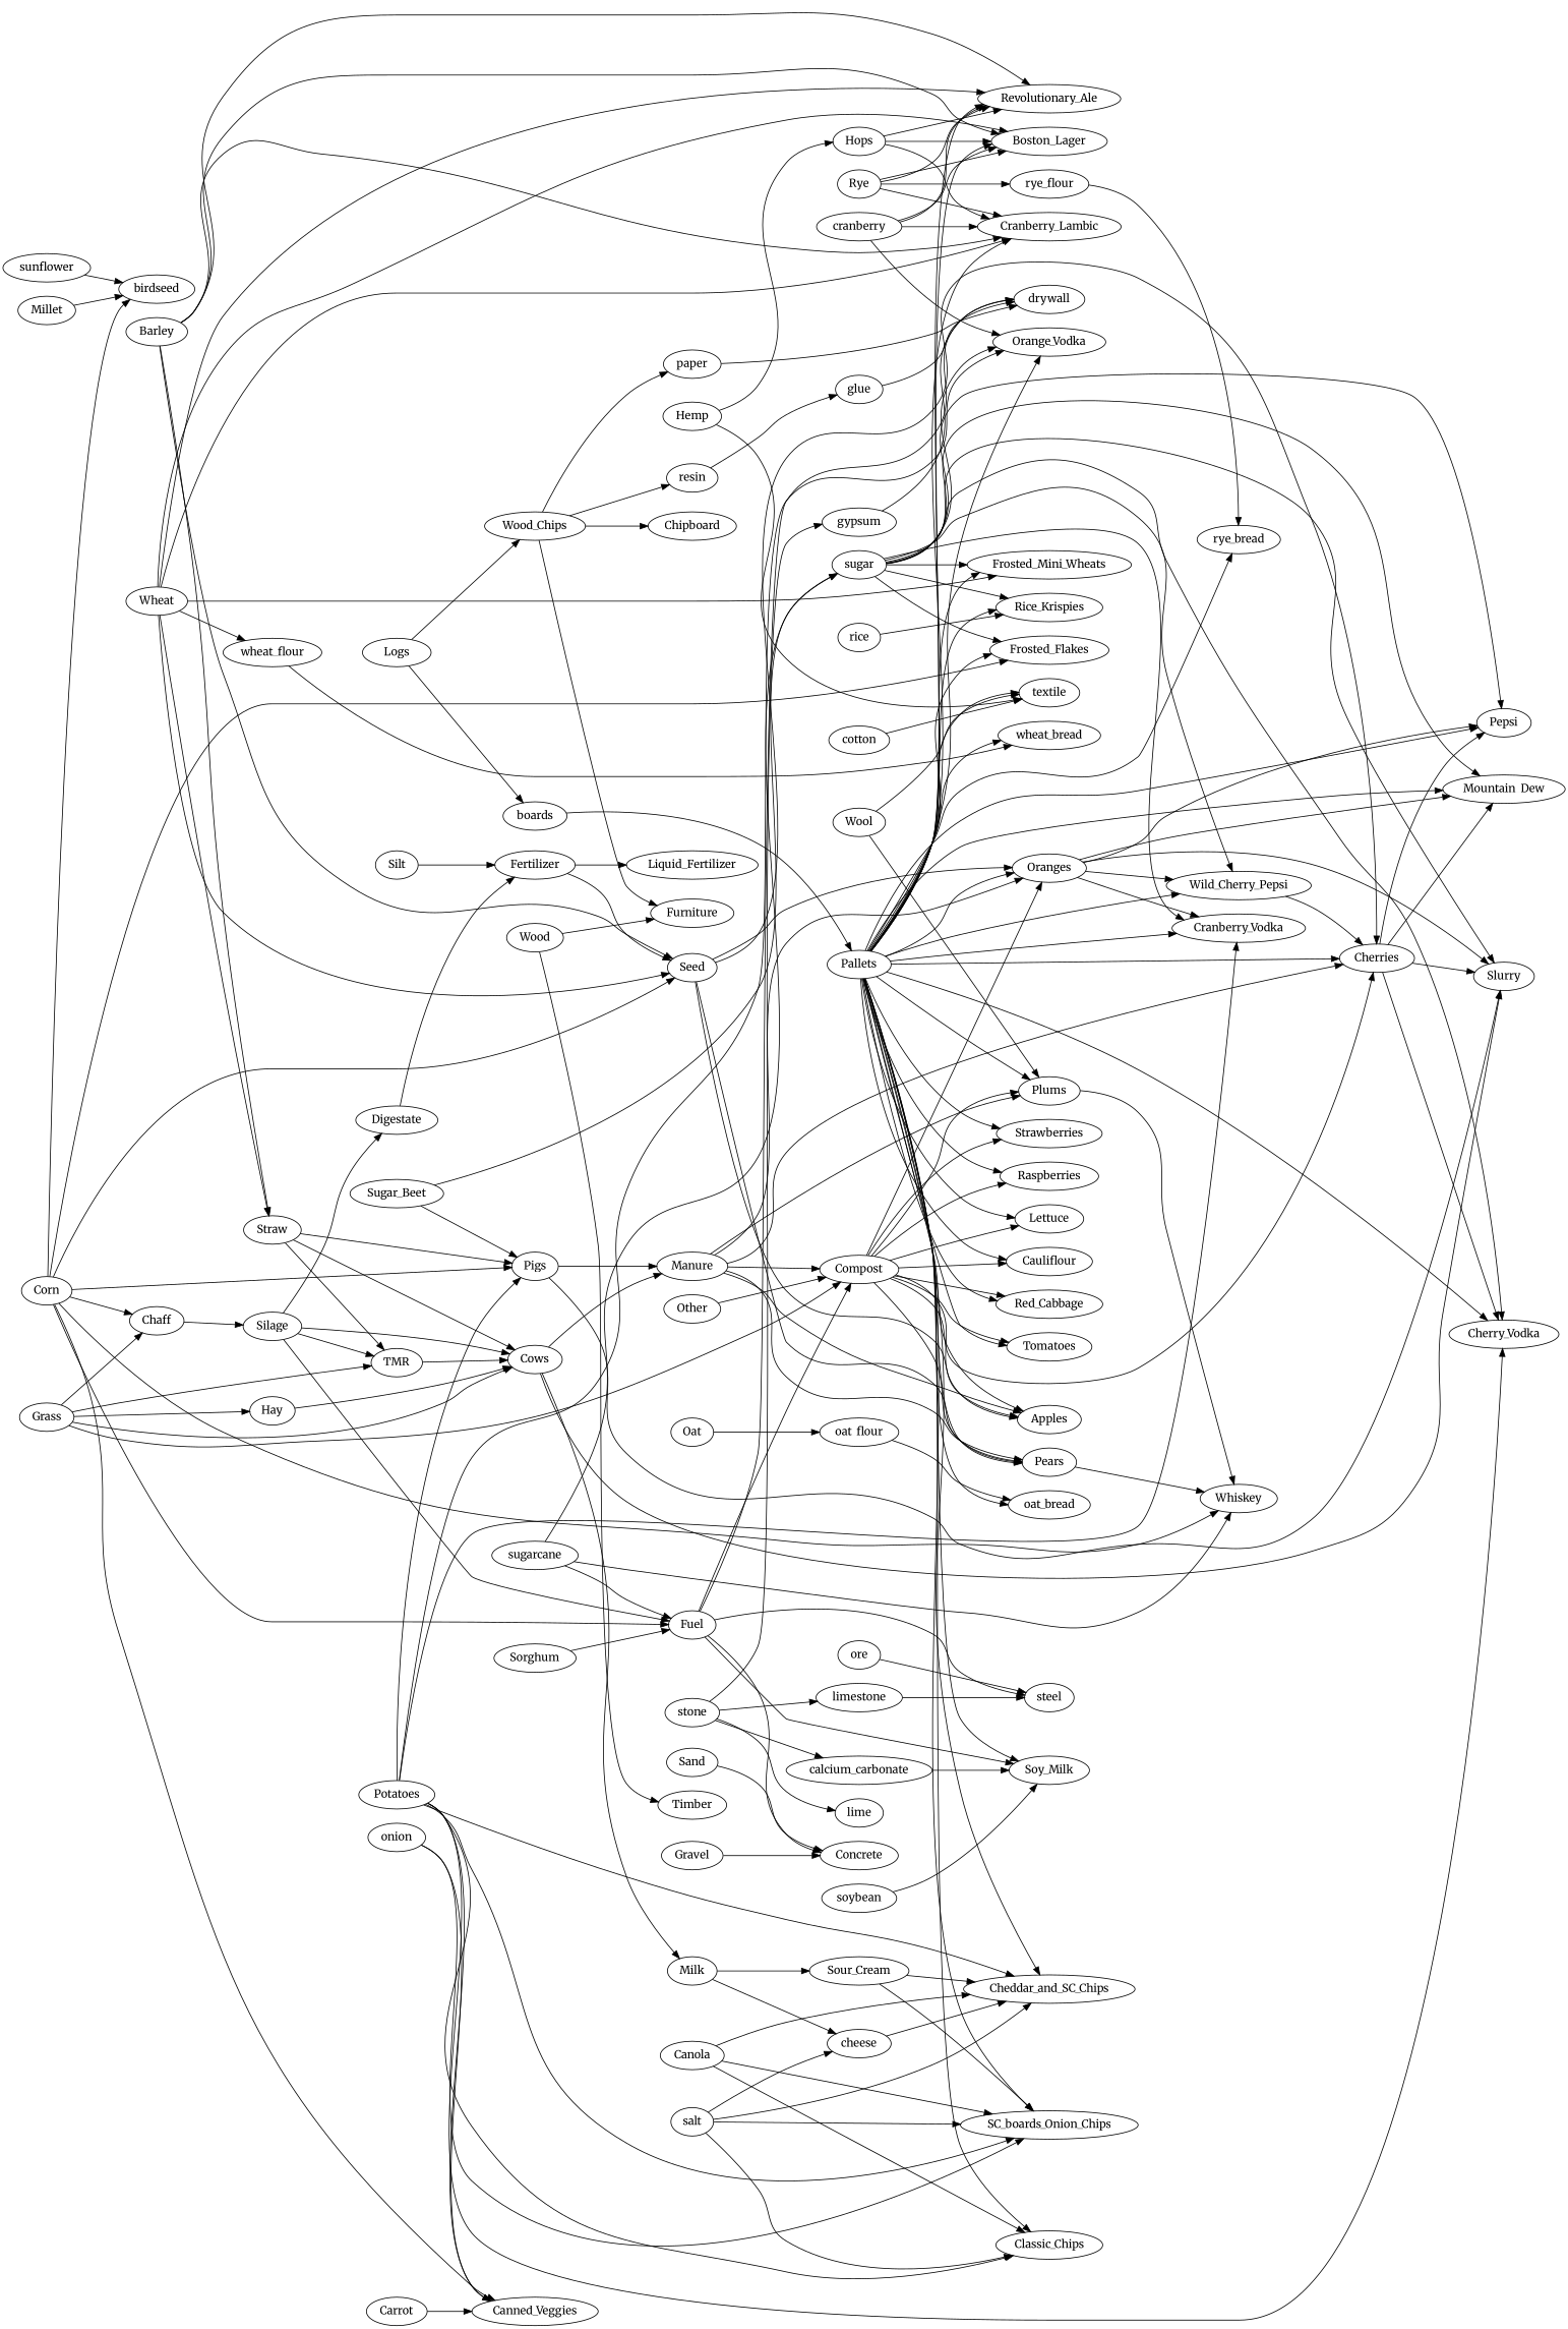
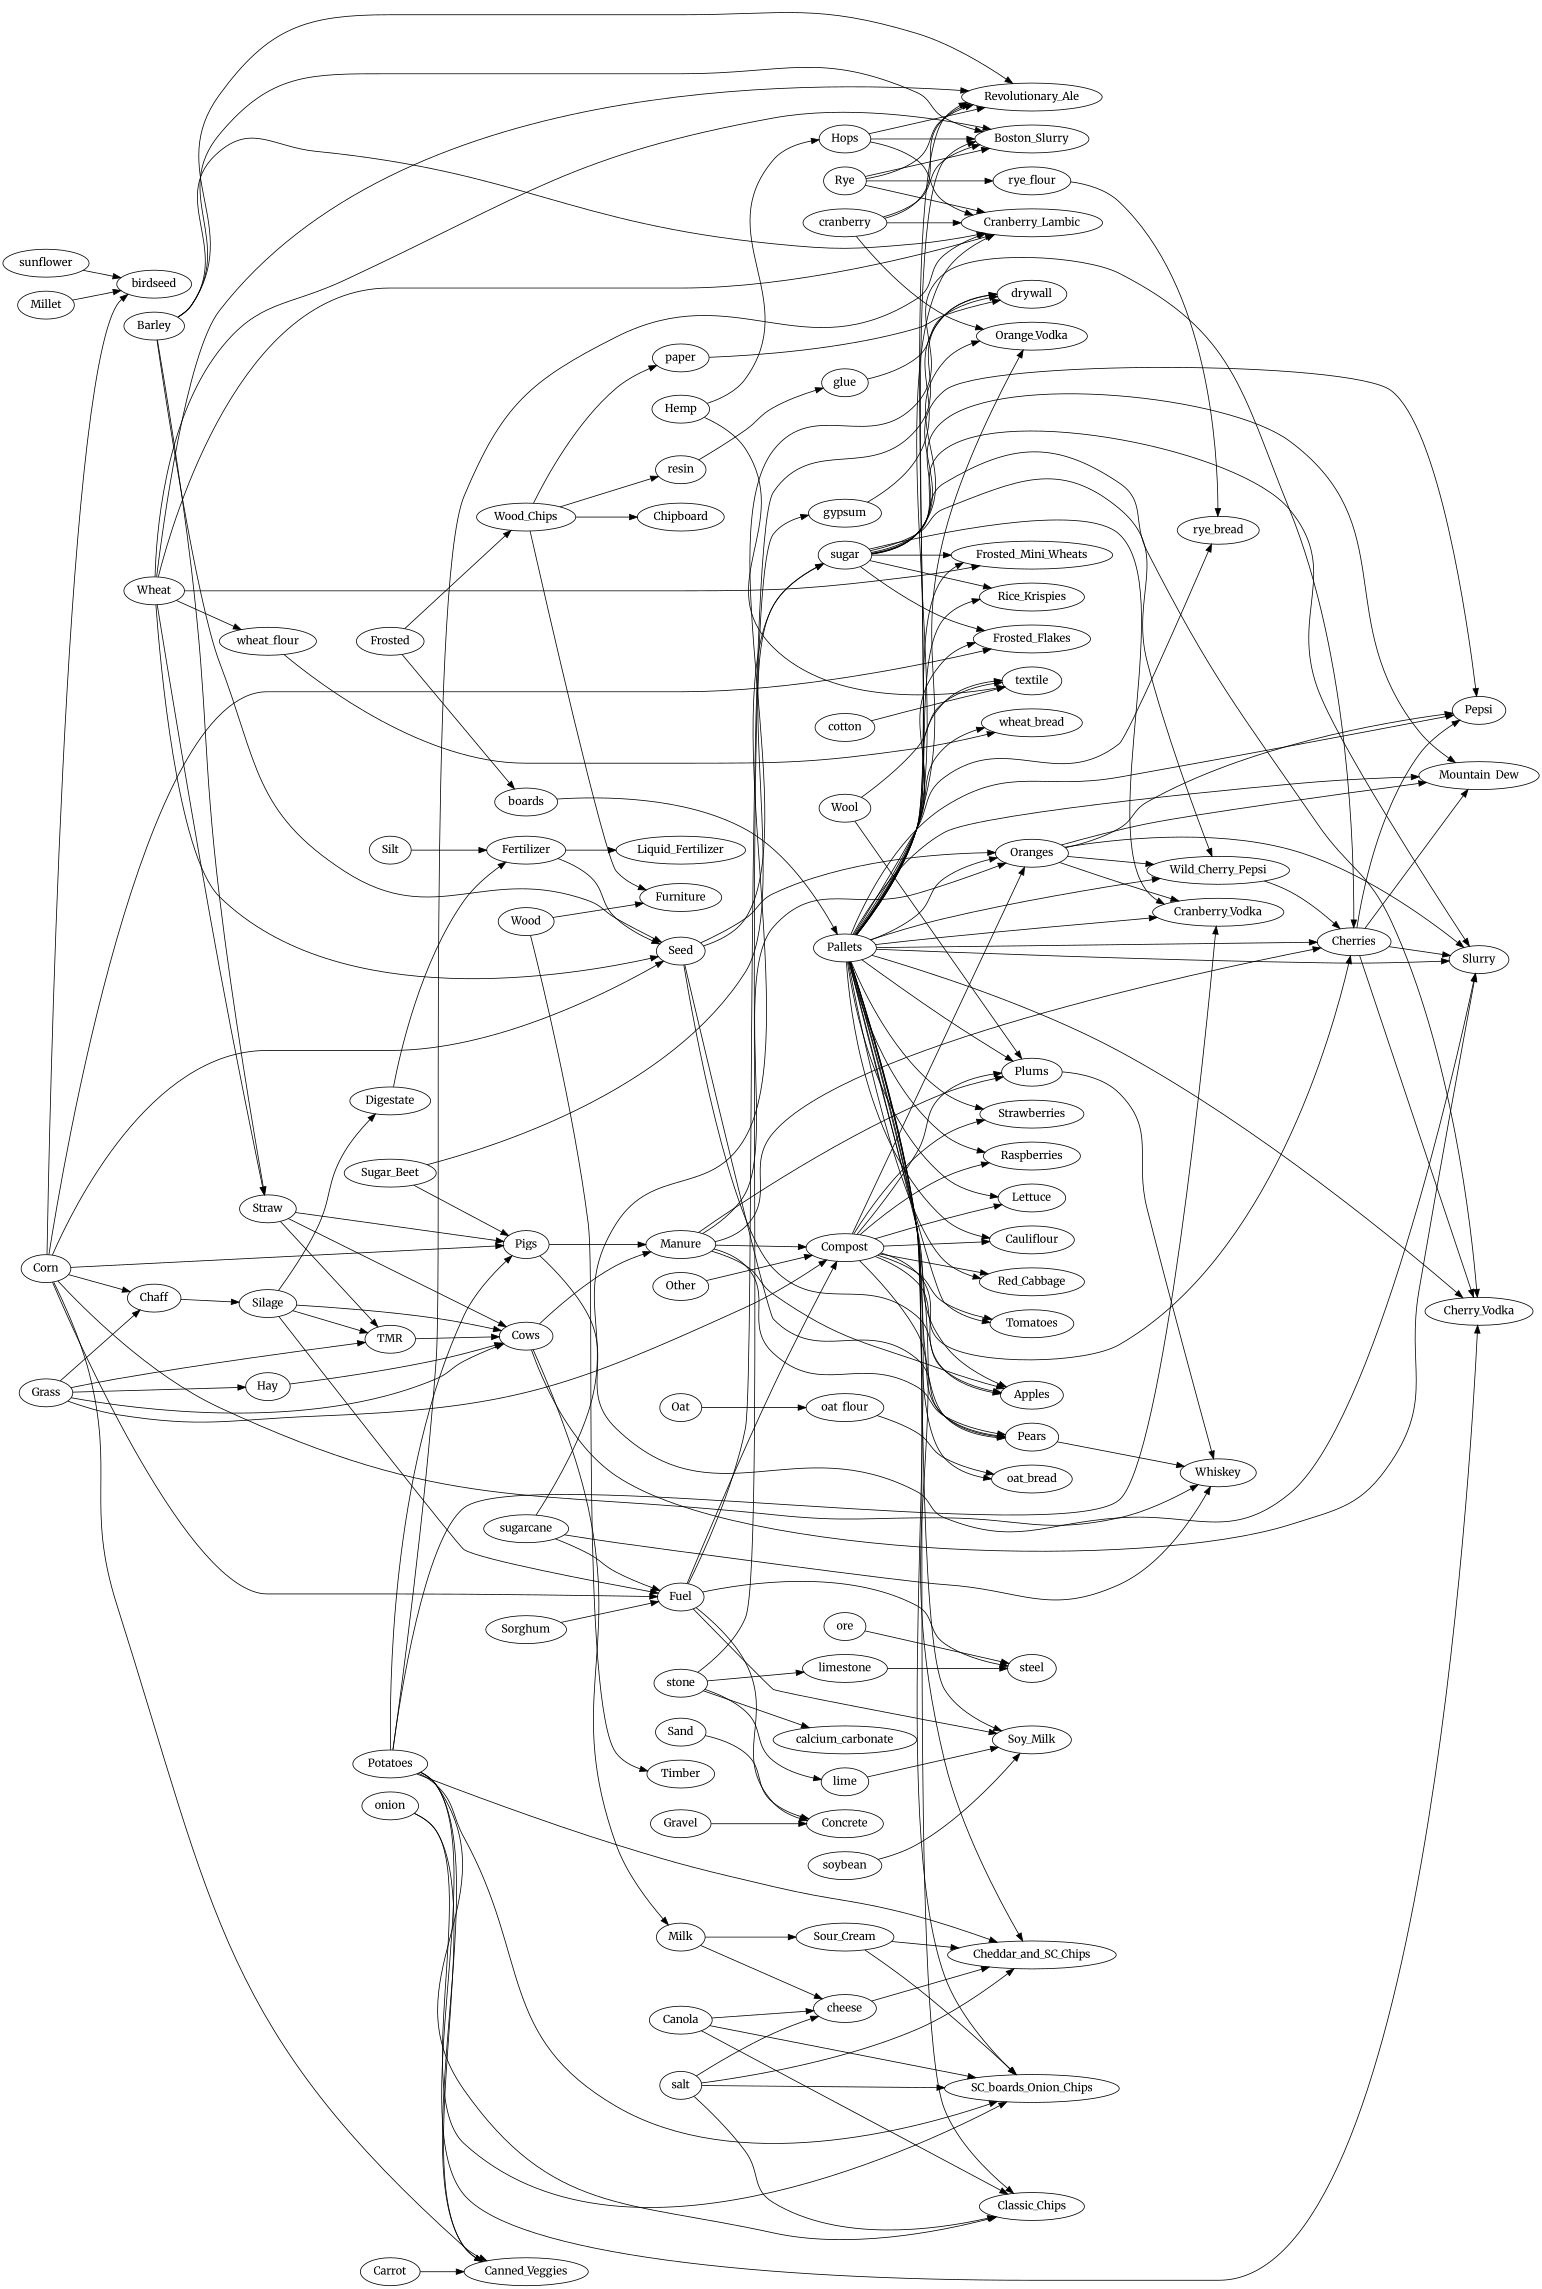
  strict digraph {
    fontname=Merriweather
    rankdir=LR
    node [fontname=Merriweather]
    edge [fontname=Merriweather]
    Wheat
    Straw
    Seed
    wheat_flour
-   Boston_Lager
+   Boston_Lager [label=Boston_Slurry]
    Revolutionary_Ale
    Cranberry_Lambic
    Frosted_Mini_Wheats
    Pigs
    Cows
    TMR
    Apples
    Cherries
    Oranges
    Pears
    wheat_bread
    Manure
    Slurry
    Milk
    Barley
    Compost
    Plums
    Lettuce
    Tomatoes
    Cauliflour
    Red_Cabbage
    Strawberries
    Raspberries
    Cherry_Vodka
    Pepsi
    Mountain_Dew
    Cranberry_Vodka
    Wild_Cherry_Pepsi
    Whiskey
    Corn
    Chaff
    Fuel
    birdseed
    Frosted_Flakes
    Canned_Veggies
    Silage
    Concrete
    drywall
    Soy_Milk
    steel
    Sugar_Beet
    sugar
    Orange_Vodka
    Rice_Krispies
    Potatoes
    Classic_Chips
    Cheddar_and_SC_Chips
    n53 [label=SC_boards_Onion_Chips]
    cheese
    Sour_Cream
    Grass
    Hay
    Digestate
    Fertilizer
    Liquid_Fertilizer
    Silt
    Pallets
    oat_bread
    rye_bread
    textile
    Other
    boards
    Millet
    sunflower
    Rye
    rye_flour
    Oat
    oat_flour
    sugarcane
    Hemp
    Hops
    Sand
    Gravel
    Wood_Chips
    paper
    resin
    Chipboard
    Furniture
    glue
-   Logs
+   Logs [label=Frosted]
    cranberry
-   rice
    Canola
    salt
    onion
    gypsum
    cotton
    Wool
    soybean
    calcium_carbonate
    Sorghum
    stone
    lime
    limestone
    ore
    Wood
    Timber
    Carrot
    Wheat -> Straw
    Wheat -> Seed
    Wheat -> wheat_flour
    Wheat -> Boston_Lager
    Wheat -> Revolutionary_Ale
    Wheat -> Cranberry_Lambic
    Wheat -> Frosted_Mini_Wheats
    Straw -> Pigs
    Straw -> Cows
    Straw -> TMR
    Seed -> Apples
    Seed -> Cherries
    Seed -> Oranges
    Seed -> Pears
    wheat_flour -> wheat_bread
    Pigs -> Manure
    Pigs -> Slurry
    Cows -> Manure
    Cows -> Slurry
    Cows -> Milk
    TMR -> Cows
    Cherries -> Slurry
    Cherries -> Cherry_Vodka
    Cherries -> Pepsi
    Cherries -> Mountain_Dew
    Oranges -> Slurry
    Oranges -> Pepsi
    Oranges -> Mountain_Dew
    Oranges -> Cranberry_Vodka
    Oranges -> Wild_Cherry_Pepsi
    Pears -> Whiskey
    Manure -> Apples
    Manure -> Cherries
    Manure -> Oranges
    Manure -> Pears
    Manure -> Compost
    Manure -> Plums
    Milk -> cheese
    Milk -> Sour_Cream
    Barley -> Straw
    Barley -> Seed
    Barley -> Boston_Lager
    Barley -> Revolutionary_Ale
    Barley -> Cranberry_Lambic
    Compost -> Apples
    Compost -> Cherries
    Compost -> Oranges
    Compost -> Pears
    Compost -> Plums
    Compost -> Lettuce
    Compost -> Tomatoes
    Compost -> Cauliflour
    Compost -> Red_Cabbage
    Compost -> Strawberries
    Compost -> Raspberries
    Plums -> Whiskey
    Wild_Cherry_Pepsi -> Cherries
    Corn -> Seed
    Corn -> Pigs
    Corn -> Whiskey
    Corn -> Chaff
    Corn -> Fuel
    Corn -> birdseed
    Corn -> Frosted_Flakes
    Corn -> Canned_Veggies
    Chaff -> Silage
    Fuel -> Compost
    Fuel -> Concrete
    Fuel -> drywall
    Fuel -> Soy_Milk
    Fuel -> steel
    Silage -> Cows
    Silage -> TMR
    Silage -> Fuel
    Silage -> Digestate
    Sugar_Beet -> Pigs
    Sugar_Beet -> sugar
    sugar -> Frosted_Mini_Wheats
    sugar -> Slurry
    sugar -> Cherry_Vodka
    sugar -> Pepsi
    sugar -> Mountain_Dew
    sugar -> Cranberry_Vodka
    sugar -> Wild_Cherry_Pepsi
    sugar -> Frosted_Flakes
    sugar -> Orange_Vodka
    sugar -> Rice_Krispies
    Potatoes -> Pigs
    Potatoes -> Cherry_Vodka
    Potatoes -> Cranberry_Vodka
    Potatoes -> Canned_Veggies
-   Potatoes -> Orange_Vodka
+   Potatoes -> Cranberry_Lambic
    Potatoes -> Classic_Chips
    Potatoes -> Cheddar_and_SC_Chips
    Potatoes -> n53
    cheese -> Cheddar_and_SC_Chips
    Sour_Cream -> Cheddar_and_SC_Chips
    Sour_Cream -> n53
    Grass -> Cows
    Grass -> TMR
    Grass -> Compost
    Grass -> Chaff
    Grass -> Hay
    Hay -> Cows
    Digestate -> Fertilizer
    Fertilizer -> Seed
    Fertilizer -> Liquid_Fertilizer
    Silt -> Fertilizer
    Pallets -> Boston_Lager
    Pallets -> Revolutionary_Ale
    Pallets -> Cranberry_Lambic
    Pallets -> Frosted_Mini_Wheats
    Pallets -> Apples
    Pallets -> Cherries
    Pallets -> Oranges
    Pallets -> Pears
    Pallets -> wheat_bread
+   Pallets -> Slurry
    Pallets -> Plums
    Pallets -> Lettuce
    Pallets -> Tomatoes
    Pallets -> Cauliflour
    Pallets -> Red_Cabbage
    Pallets -> Strawberries
    Pallets -> Raspberries
    Pallets -> Cherry_Vodka
    Pallets -> Pepsi
    Pallets -> Mountain_Dew
    Pallets -> Cranberry_Vodka
    Pallets -> Wild_Cherry_Pepsi
    Pallets -> Frosted_Flakes
    Pallets -> Soy_Milk
    Pallets -> Orange_Vodka
    Pallets -> Rice_Krispies
    Pallets -> Classic_Chips
    Pallets -> Cheddar_and_SC_Chips
    Pallets -> n53
    Pallets -> oat_bread
    Pallets -> rye_bread
    Pallets -> textile
    Other -> Compost
    boards -> Pallets
    Millet -> birdseed
    sunflower -> birdseed
    Rye -> Boston_Lager
    Rye -> Revolutionary_Ale
    Rye -> Cranberry_Lambic
    Rye -> rye_flour
    rye_flour -> rye_bread
    Oat -> oat_flour
    oat_flour -> oat_bread
    sugarcane -> Whiskey
    sugarcane -> Fuel
    sugarcane -> sugar
    Hemp -> textile
    Hemp -> Hops
    Hops -> Boston_Lager
    Hops -> Revolutionary_Ale
    Hops -> Cranberry_Lambic
    Sand -> Concrete
    Gravel -> Concrete
    Wood_Chips -> paper
    Wood_Chips -> resin
    Wood_Chips -> Chipboard
    Wood_Chips -> Furniture
    paper -> drywall
    resin -> glue
    glue -> drywall
    Logs -> boards
    Logs -> Wood_Chips
    cranberry -> Boston_Lager
    cranberry -> Revolutionary_Ale
    cranberry -> Cranberry_Lambic
    cranberry -> Orange_Vodka
-   rice -> Rice_Krispies
    Canola -> Classic_Chips
-   Canola -> Cheddar_and_SC_Chips
+   Canola -> cheese
    Canola -> n53
    salt -> Classic_Chips
    salt -> Cheddar_and_SC_Chips
    salt -> n53
    salt -> cheese
    onion -> Canned_Veggies
    onion -> n53
    gypsum -> drywall
    cotton -> textile
    Wool -> Plums
    Wool -> textile
    soybean -> Soy_Milk
-   calcium_carbonate -> Soy_Milk
+   lime -> Soy_Milk
    Sorghum -> Fuel
    stone -> gypsum
    stone -> calcium_carbonate
    stone -> lime
    stone -> limestone
    limestone -> steel
    ore -> steel
    Wood -> Furniture
    Wood -> Timber
    Carrot -> Canned_Veggies
  }
